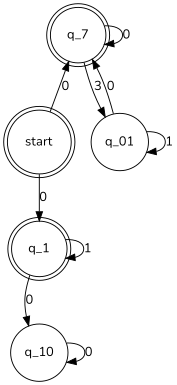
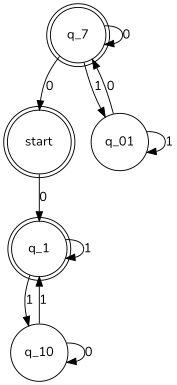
  digraph {
    fontname=Nunito
    rankdir=TB
    node [fontname=Nunito shape=doublecircle]
    edge [fontname=Nunito]
    n1 [label=q_7]
    start
    q_1
    q_01 [shape=circle]
    q_10 [shape=circle]
    n1 -> n1 [label=0]
-   n1 -> q_01 [label=3]
-   start -> n1 [label=0]
+   n1 -> q_01 [label=1]
+   n1 -> start [label=0]
    start -> q_1 [label=0]
    q_1 -> q_1 [label=1]
-   q_1 -> q_10 [label=0]
+   q_1 -> q_10 [label=1]
    q_01 -> n1 [label=0]
    q_01 -> q_01 [label=1]
+   q_10 -> q_1 [label=1]
    q_10 -> q_10 [label=0]
  }
